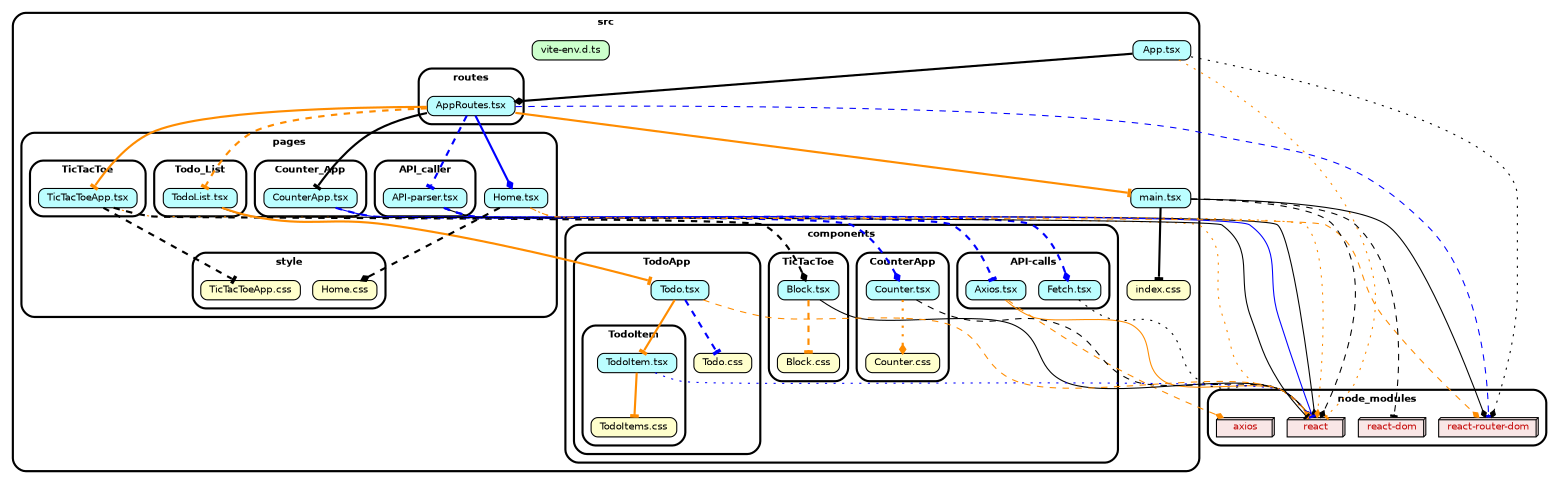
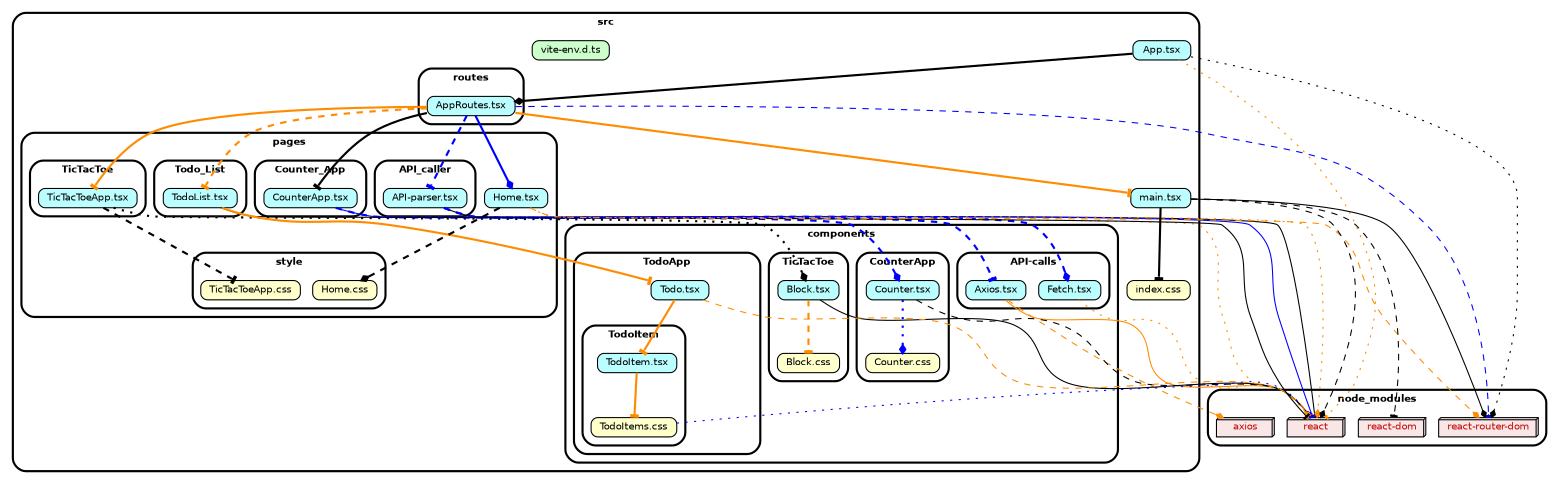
  strict digraph {
    compound=true
    fillcolor="#ffffff"
    fontname="Helvetica-bold"
    fontsize=9
    nodesep=0.16
    rankdir=TB
    ranksep=0.18
    splines=true
    style="rounded,bold,filled"
    node [color=black fillcolor="#bbfeff" fontcolor=black fontname=Helvetica fontsize=9 shape=box style="rounded, filled"]
    edge [arrowhead=tee arrowsize=0.6 color=darkorange fontname=Helvetica fontsize=9 penwidth=2.0 style=dashed]
    n1 [fillcolor="#c40b0a1a" fontcolor="#c40b0a" height=0.2 label=<axios> shape=box3d]
    n2 [fillcolor="#c40b0a1a" fontcolor="#c40b0a" height=0.2 label=<react> shape=box3d]
    n3 [fillcolor="#c40b0a1a" fontcolor="#c40b0a" height=0.2 label=<react-dom> shape=box3d]
    n4 [fillcolor="#c40b0a1a" fontcolor="#c40b0a" height=0.2 label=<react-router-dom> shape=box3d]
    n5 [height=0.2 label=<Axios.tsx>]
    n6 [height=0.2 label=<Fetch.tsx>]
    n7 [fillcolor="#ffffcc" height=0.2 label=<Counter.css>]
    n8 [height=0.2 label=<Counter.tsx>]
    n9 [fillcolor="#ffffcc" height=0.2 label=<Block.css>]
    n10 [height=0.2 label=<Block.tsx>]
    n11 [height=0.2 label=<TodoItem.tsx>]
    n12 [fillcolor="#ffffcc" height=0.2 label=<TodoItems.css>]
-   n13 [fillcolor="#ffffcc" height=0.2 label=<Todo.css>]
    n14 [height=0.2 label=<Todo.tsx>]
    n15 [height=0.2 label=<TicTacToeApp.tsx>]
    n16 [height=0.2 label=<API-parser.tsx>]
    n17 [height=0.2 label=<CounterApp.tsx>]
    n18 [height=0.2 label=<TodoList.tsx>]
    n19 [fillcolor="#ffffcc" height=0.2 label=<Home.css>]
    n20 [fillcolor="#ffffcc" height=0.2 label=<TicTacToeApp.css>]
    n21 [height=0.2 label=<Home.tsx>]
    n22 [height=0.2 label=<AppRoutes.tsx>]
    n23 [height=0.2 label=<App.tsx>]
    n24 [fillcolor="#ffffcc" height=0.2 label=<index.css>]
    n25 [height=0.2 label=<main.tsx>]
    n26 [fillcolor="#ccffcc" height=0.2 label=<vite-env.d.ts>]
    subgraph cluster_1 {
      label=node_modules
      n1
      n2
      n3
      n4
    }
    subgraph cluster_2 {
      label=src
      n23
      n24
      n25
      n26
      subgraph cluster_3 {
        label=components
        subgraph cluster_4 {
          label="API-calls"
          n5
          n6
        }
        subgraph cluster_5 {
          label=CounterApp
          n7
          n8
        }
        subgraph cluster_6 {
          label=TicTacToe
          n9
          n10
        }
        subgraph cluster_7 {
          label=TodoApp
-         n13
          n14
          subgraph cluster_8 {
            label=TodoItem
            n11
            n12
          }
        }
      }
      subgraph cluster_9 {
        label=pages
        n21
        subgraph cluster_10 {
          label=TicTacToe
          n15
        }
        subgraph cluster_11 {
          label=API_caller
          n16
        }
        subgraph cluster_12 {
          label=Counter_App
          n17
        }
        subgraph cluster_13 {
          label=Todo_List
          n18
        }
        subgraph cluster_14 {
          label=style
          n19
          n20
        }
      }
      subgraph cluster_15 {
        label=routes
        n22
      }
    }
    n5 -> n1 [arrowhead=diamond penwidth=1.0]
    n5 -> n2 [arrowhead=diamond penwidth=1.0 style=bold]
-   n6 -> n2 [color=black penwidth=1.0 style=dotted]
+   n6 -> n2 [penwidth=1.0 style=dotted]
    n8 -> n2 [color=black penwidth=1.0]
-   n8 -> n7 [arrowhead=diamond style=dotted]
+   n8 -> n7 [arrowhead=diamond color=blue style=dotted]
    n10 -> n2 [arrowhead=diamond color=black penwidth=1.0 style=bold]
    n10 -> n9
-   n11 -> n2 [arrowhead=diamond color=blue penwidth=1.0 style=dotted]
+   n12 -> n2 [arrowhead=diamond color=blue penwidth=1.0 style=dotted]
    n11 -> n12 [style=bold]
    n14 -> n2 [penwidth=1.0]
    n14 -> n11 [style=bold]
-   n14 -> n13 [color=blue]
    n15 -> n2 [arrowhead=diamond penwidth=1.0 style=dotted]
-   n15 -> n10 [arrowhead=diamond color=black]
+   n15 -> n10 [arrowhead=diamond color=black style=dotted]
    n15 -> n20 [color=black]
-   n16 -> n2 [arrowhead=diamond color=black penwidth=1.0 style=bold]
+   n16 -> n2 [color=black penwidth=1.0 style=bold]
    n16 -> n5 [color=blue]
    n16 -> n6 [arrowhead=diamond color=blue]
    n17 -> n2 [color=blue penwidth=1.0 style=bold]
    n17 -> n8 [arrowhead=diamond color=blue]
    n18 -> n2 [color=black penwidth=1.0 style=bold]
    n18 -> n14 [style=bold]
    n21 -> n2 [arrowhead=diamond penwidth=1.0 style=dotted]
    n21 -> n4 [arrowhead=diamond penwidth=1.0]
    n21 -> n19 [arrowhead=diamond color=black]
    n22 -> n4 [color=blue penwidth=1.0]
    n22 -> n15 [style=bold]
    n22 -> n16 [color=blue]
    n22 -> n17 [color=black style=bold]
    n22 -> n18
    n22 -> n21 [arrowhead=diamond color=blue style=bold]
    n22 -> n25 [style=bold]
    n23 -> n2 [penwidth=1.0 style=dotted]
    n23 -> n4 [arrowhead=diamond color=black penwidth=1.0 style=dotted]
    n23 -> n22 [arrowhead=diamond color=black style=bold]
    n25 -> n2 [arrowhead=diamond color=black penwidth=1.0]
    n25 -> n3 [color=black penwidth=1.0]
    n25 -> n4 [arrowhead=diamond color=black penwidth=1.0 style=bold]
    n25 -> n24 [color=black style=bold]
  }
